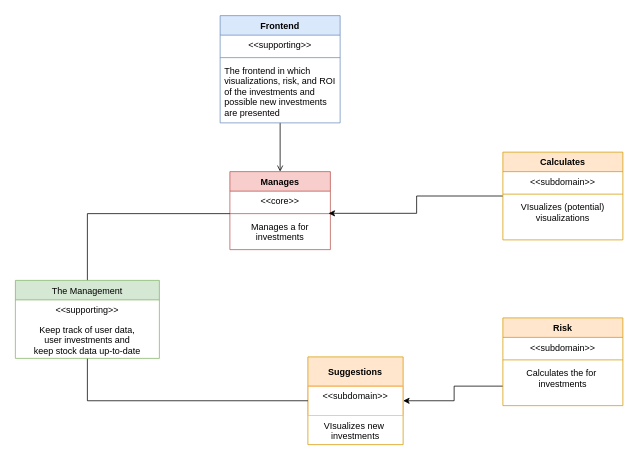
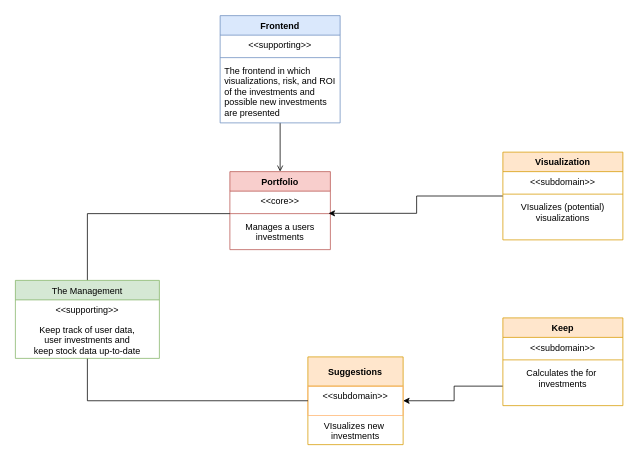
  <mxCell id="0" />
  <mxCell id="1" parent="0" />
- <mxCell id="2" value="Manages" style="swimlane;fontStyle=1;align=center;verticalAlign=top;childLayout=stackLayout;horizontal=1;startSize=26;horizontalStack=0;resizeParent=1;resizeParentMax=0;resizeLast=0;collapsible=1;marginBottom=0;fillColor=#f8cecc;strokeColor=#b85450;" parent="1" vertex="1"><mxGeometry x="306" y="228" width="134" height="104" as="geometry" /></mxCell>
+ <mxCell id="2" value="Portfolio" style="swimlane;fontStyle=1;align=center;verticalAlign=top;childLayout=stackLayout;horizontal=1;startSize=26;horizontalStack=0;resizeParent=1;resizeParentMax=0;resizeLast=0;collapsible=1;marginBottom=0;fillColor=#f8cecc;strokeColor=#b85450;" parent="1" vertex="1"><mxGeometry x="306" y="228" width="134" height="104" as="geometry" /></mxCell>
  <mxCell id="3" value="&lt;&lt;core&gt;&gt;" style="text;strokeColor=none;fillColor=none;align=center;verticalAlign=top;spacingLeft=4;spacingRight=4;overflow=hidden;rotatable=0;points=[[0,0.5],[1,0.5]];portConstraint=eastwest;" parent="2" vertex="1"><mxGeometry y="26" width="134" height="26" as="geometry" /></mxCell>
  <mxCell id="4" value="" style="line;strokeWidth=1;fillColor=none;align=left;verticalAlign=middle;spacingTop=-1;spacingLeft=3;spacingRight=3;rotatable=0;labelPosition=right;points=[];portConstraint=eastwest;strokeColor=inherit;" parent="2" vertex="1"><mxGeometry y="52" width="134" height="8" as="geometry" /></mxCell>
- <mxCell id="5" value="Manages a for &#10;investments&#10;" style="text;strokeColor=none;fillColor=none;align=center;verticalAlign=top;spacingLeft=4;spacingRight=4;overflow=hidden;rotatable=0;points=[[0,0.5],[1,0.5]];portConstraint=eastwest;" parent="2" vertex="1"><mxGeometry y="60" width="134" height="44" as="geometry" /></mxCell>
+ <mxCell id="5" value="Manages a users &#10;investments&#10;" style="text;strokeColor=none;fillColor=none;align=center;verticalAlign=top;spacingLeft=4;spacingRight=4;overflow=hidden;rotatable=0;points=[[0,0.5],[1,0.5]];portConstraint=eastwest;" parent="2" vertex="1"><mxGeometry y="60" width="134" height="44" as="geometry" /></mxCell>
  <mxCell id="6" value="Suggestions" style="swimlane;fontStyle=1;childLayout=stackLayout;horizontal=1;startSize=39;fillColor=#ffe6cc;horizontalStack=0;resizeParent=1;resizeParentMax=0;resizeLast=0;collapsible=1;marginBottom=0;strokeColor=#d79b00;" parent="1" vertex="1"><mxGeometry x="410" width="127" height="117" as="geometry" y="475"><mxRectangle x="364" y="-13" width="104" height="39" as="alternateBounds" /></mxGeometry></mxCell>
  <mxCell id="7" value="&lt;&lt;subdomain&gt;&gt;" style="text;align=center;verticalAlign=top;spacingLeft=4;spacingRight=4;overflow=hidden;rotatable=0;points=[[0,0.5],[1,0.5]];portConstraint=eastwest;strokeColor=#FFB570;" parent="6" vertex="1"><mxGeometry y="39" width="127" height="39" as="geometry" /></mxCell>
  <mxCell id="8" value="VIsualizes new &#10;investments" style="text;strokeColor=none;fillColor=none;align=center;verticalAlign=top;spacingLeft=4;spacingRight=4;overflow=hidden;rotatable=0;points=[[0,0.5],[1,0.5]];portConstraint=eastwest;" parent="6" vertex="1"><mxGeometry y="78" width="127" height="39" as="geometry" /></mxCell>
  <mxCell id="9" style="edgeStyle=orthogonalEdgeStyle;rounded=0;orthogonalLoop=1;jettySize=auto;html=1;entryX=0.982;entryY=0.452;entryDx=0;entryDy=0;entryPerimeter=0;endArrow=classic;endFill=1;" parent="1" source="10" target="4" edge="1"><mxGeometry relative="1" as="geometry" /></mxCell>
- <mxCell id="10" value="Calculates" style="swimlane;fontStyle=1;align=center;verticalAlign=top;childLayout=stackLayout;horizontal=1;startSize=26;horizontalStack=0;resizeParent=1;resizeParentMax=0;resizeLast=0;collapsible=1;marginBottom=0;fillColor=#ffe6cc;strokeColor=#d79b00;" parent="1" vertex="1"><mxGeometry x="670" y="202" width="160" height="117" as="geometry" /></mxCell>
+ <mxCell id="10" value="Visualization" style="swimlane;fontStyle=1;align=center;verticalAlign=top;childLayout=stackLayout;horizontal=1;startSize=26;horizontalStack=0;resizeParent=1;resizeParentMax=0;resizeLast=0;collapsible=1;marginBottom=0;fillColor=#ffe6cc;strokeColor=#d79b00;" parent="1" vertex="1"><mxGeometry x="670" y="202" width="160" height="117" as="geometry" /></mxCell>
  <mxCell id="11" value="&lt;&lt;subdomain&gt;&gt;" style="text;strokeColor=none;fillColor=none;align=center;verticalAlign=top;spacingLeft=4;spacingRight=4;overflow=hidden;rotatable=0;points=[[0,0.5],[1,0.5]];portConstraint=eastwest;" parent="10" vertex="1"><mxGeometry y="26" width="160" height="26" as="geometry" /></mxCell>
  <mxCell id="12" value="" style="line;strokeWidth=1;fillColor=none;align=left;verticalAlign=middle;spacingTop=-1;spacingLeft=3;spacingRight=3;rotatable=0;labelPosition=right;points=[];portConstraint=eastwest;strokeColor=inherit;" parent="10" vertex="1"><mxGeometry y="52" width="160" height="8" as="geometry" /></mxCell>
  <mxCell id="13" value="VIsualizes (potential)&#10;visualizations" style="text;strokeColor=none;fillColor=none;align=center;verticalAlign=top;spacingLeft=4;spacingRight=4;overflow=hidden;rotatable=0;points=[[0,0.5],[1,0.5]];portConstraint=eastwest;" parent="10" vertex="1"><mxGeometry y="60" width="160" height="57" as="geometry" /></mxCell>
  <mxCell id="14" style="edgeStyle=orthogonalEdgeStyle;rounded=0;orthogonalLoop=1;jettySize=auto;html=1;entryX=1;entryY=0.5;entryDx=0;entryDy=0;endArrow=classic;endFill=1;" parent="1" source="15" target="7" edge="1"><mxGeometry relative="1" as="geometry"><Array as="points"><mxPoint x="605" y="514" /><mxPoint x="605" y="534" /></Array></mxGeometry></mxCell>
- <mxCell id="15" value="Risk" style="swimlane;fontStyle=1;align=center;verticalAlign=top;childLayout=stackLayout;horizontal=1;startSize=26;horizontalStack=0;resizeParent=1;resizeParentMax=0;resizeLast=0;collapsible=1;marginBottom=0;fillColor=#ffe6cc;strokeColor=#d79b00;" parent="1" vertex="1"><mxGeometry x="670" y="423" width="160" height="117" as="geometry" /></mxCell>
+ <mxCell id="15" value="Keep" style="swimlane;fontStyle=1;align=center;verticalAlign=top;childLayout=stackLayout;horizontal=1;startSize=26;horizontalStack=0;resizeParent=1;resizeParentMax=0;resizeLast=0;collapsible=1;marginBottom=0;fillColor=#ffe6cc;strokeColor=#d79b00;" parent="1" vertex="1"><mxGeometry x="670" y="423" width="160" height="117" as="geometry" /></mxCell>
  <mxCell id="16" value="&lt;&lt;subdomain&gt;&gt;" style="text;strokeColor=none;fillColor=none;align=center;verticalAlign=top;spacingLeft=4;spacingRight=4;overflow=hidden;rotatable=0;points=[[0,0.5],[1,0.5]];portConstraint=eastwest;" parent="15" vertex="1"><mxGeometry y="26" width="160" height="26" as="geometry" /></mxCell>
  <mxCell id="17" value="" style="line;strokeWidth=1;fillColor=none;align=left;verticalAlign=middle;spacingTop=-1;spacingLeft=3;spacingRight=3;rotatable=0;labelPosition=right;points=[];portConstraint=eastwest;strokeColor=inherit;" parent="15" vertex="1"><mxGeometry y="52" width="160" height="8" as="geometry" /></mxCell>
  <mxCell id="18" value="Calculates the for &#10;investments" style="text;strokeColor=none;fillColor=none;align=center;verticalAlign=top;spacingLeft=4;spacingRight=4;overflow=hidden;rotatable=0;points=[[0,0.5],[1,0.5]];portConstraint=eastwest;" parent="15" vertex="1"><mxGeometry y="60" width="160" height="57" as="geometry" /></mxCell>
  <mxCell id="19" style="edgeStyle=orthogonalEdgeStyle;rounded=0;orthogonalLoop=1;jettySize=auto;html=1;endArrow=none;endFill=0;" parent="1" source="21" target="4" edge="1"><mxGeometry relative="1" as="geometry" /></mxCell>
  <mxCell id="20" style="edgeStyle=orthogonalEdgeStyle;rounded=0;orthogonalLoop=1;jettySize=auto;html=1;entryX=0;entryY=0.5;entryDx=0;entryDy=0;endArrow=none;endFill=0;" parent="1" source="21" target="7" edge="1"><mxGeometry relative="1" as="geometry" /></mxCell>
  <mxCell id="21" value="The Management" style="swimlane;fontStyle=0;childLayout=stackLayout;horizontal=1;startSize=26;fillColor=#d5e8d4;horizontalStack=0;resizeParent=1;resizeParentMax=0;resizeLast=0;collapsible=1;marginBottom=0;rounded=0;labelBackgroundColor=none;labelBorderColor=none;strokeColor=#82b366;html=0;" parent="1" vertex="1"><mxGeometry x="20" y="373" width="192" height="104" as="geometry" /></mxCell>
  <mxCell id="22" value="&lt;&lt;supporting&gt;&gt;" style="text;strokeColor=none;fillColor=none;align=center;verticalAlign=top;spacingLeft=4;spacingRight=4;overflow=hidden;rotatable=0;points=[[0,0.5],[1,0.5]];portConstraint=eastwest;rounded=0;labelBackgroundColor=none;labelBorderColor=none;html=0;" parent="21" vertex="1"><mxGeometry y="26" width="192" height="26" as="geometry" /></mxCell>
  <mxCell id="23" value="Keep track of user data,&#10;user investments and&#10;keep stock data up-to-date" style="text;strokeColor=none;fillColor=none;align=center;verticalAlign=top;spacingLeft=4;spacingRight=4;overflow=hidden;rotatable=0;points=[[0,0.5],[1,0.5]];portConstraint=eastwest;rounded=0;labelBackgroundColor=none;labelBorderColor=none;html=0;" vertex="1" parent="21"><mxGeometry y="52" width="192" height="52" as="geometry" /></mxCell>
  <mxCell id="24" style="edgeStyle=orthogonalEdgeStyle;rounded=0;orthogonalLoop=1;jettySize=auto;html=1;entryX=0.5;entryY=0;entryDx=0;entryDy=0;endArrow=open;endFill=0;" parent="1" source="25" target="2" edge="1"><mxGeometry relative="1" as="geometry" /></mxCell>
  <mxCell id="25" value="Frontend" style="swimlane;fontStyle=1;align=center;verticalAlign=top;childLayout=stackLayout;horizontal=1;startSize=26;horizontalStack=0;resizeParent=1;resizeParentMax=0;resizeLast=0;collapsible=1;marginBottom=0;rounded=0;labelBackgroundColor=none;labelBorderColor=none;strokeColor=#6c8ebf;html=0;fillColor=#dae8fc;" parent="1" vertex="1"><mxGeometry x="293" y="20" width="160" height="143" as="geometry" /></mxCell>
  <mxCell id="26" value="&lt;&lt;supporting&gt;&gt;" style="text;strokeColor=none;fillColor=none;align=center;verticalAlign=top;spacingLeft=4;spacingRight=4;overflow=hidden;rotatable=0;points=[[0,0.5],[1,0.5]];portConstraint=eastwest;rounded=0;labelBackgroundColor=none;labelBorderColor=none;html=0;" parent="25" vertex="1"><mxGeometry y="26" width="160" height="26" as="geometry" /></mxCell>
  <mxCell id="27" value="" style="line;strokeWidth=1;fillColor=none;align=left;verticalAlign=middle;spacingTop=-1;spacingLeft=3;spacingRight=3;rotatable=0;labelPosition=right;points=[];portConstraint=eastwest;strokeColor=inherit;rounded=0;labelBackgroundColor=none;labelBorderColor=none;html=0;" parent="25" vertex="1"><mxGeometry y="52" width="160" height="8" as="geometry" /></mxCell>
  <mxCell id="28" value="The frontend in which &#10;visualizations, risk, and ROI&#10;of the investments and &#10;possible new investments&#10;are presented" style="text;strokeColor=none;fillColor=none;align=left;verticalAlign=top;spacingLeft=4;spacingRight=4;overflow=hidden;rotatable=0;points=[[0,0.5],[1,0.5]];portConstraint=eastwest;rounded=0;labelBackgroundColor=none;labelBorderColor=none;html=0;" parent="25" vertex="1"><mxGeometry y="60" width="160" height="83" as="geometry" /></mxCell>
